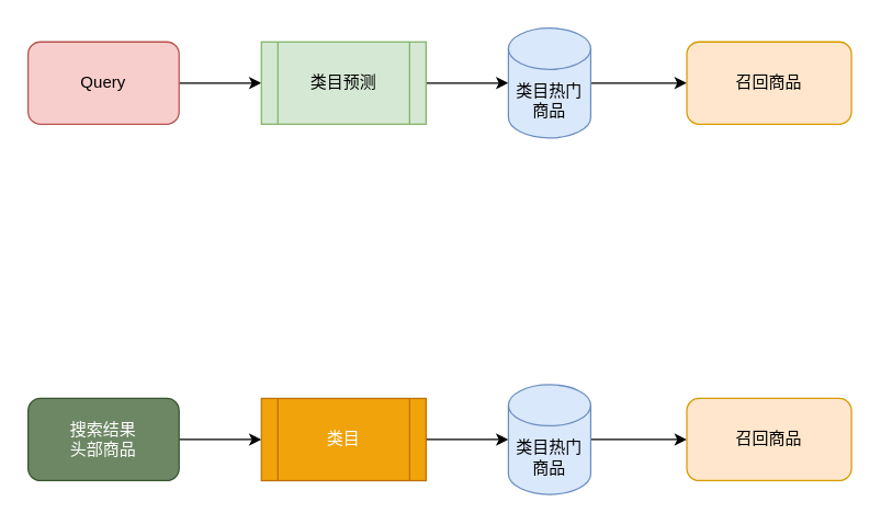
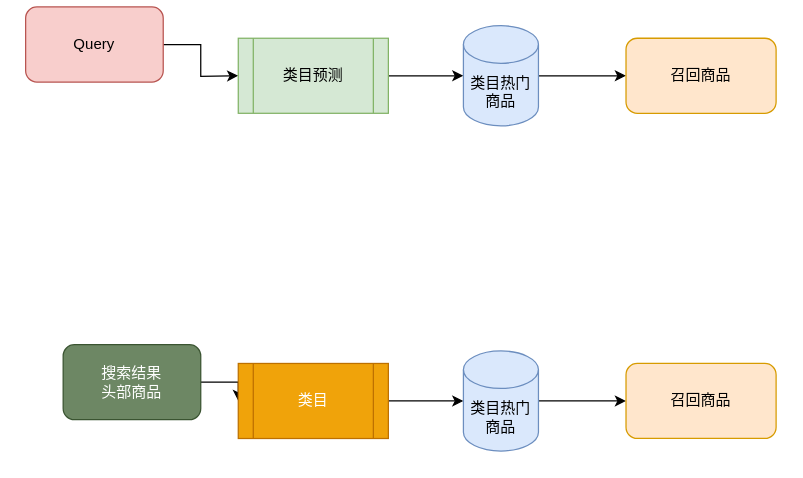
  <mxCell id="0" />
  <mxCell id="1" parent="0" />
  <mxCell id="2" style="edgeStyle=orthogonalEdgeStyle;rounded=0;orthogonalLoop=1;jettySize=auto;html=1;exitX=1;exitY=0.5;exitDx=0;exitDy=0;" edge="1" parent="1" source="3"><mxGeometry relative="1" as="geometry"><mxPoint x="190" y="60" as="targetPoint" /></mxGeometry></mxCell>
- <mxCell id="3" value="Query" style="rounded=1;whiteSpace=wrap;html=1;fillColor=#f8cecc;strokeColor=#b85450;" vertex="1" parent="1"><mxGeometry x="20" y="30" width="110" height="60" as="geometry" /></mxCell>
+ <mxCell id="3" value="Query" style="rounded=1;whiteSpace=wrap;html=1;fillColor=#f8cecc;strokeColor=#b85450;" vertex="1" parent="1"><mxGeometry x="20" y="5" width="110" height="60" as="geometry" /></mxCell>
  <mxCell id="4" style="edgeStyle=orthogonalEdgeStyle;rounded=0;orthogonalLoop=1;jettySize=auto;html=1;exitX=1;exitY=0.5;exitDx=0;exitDy=0;" edge="1" parent="1" source="5"><mxGeometry relative="1" as="geometry"><mxPoint x="370" y="60" as="targetPoint" /></mxGeometry></mxCell>
  <mxCell id="5" value="类目预测" style="shape=process;whiteSpace=wrap;html=1;backgroundOutline=1;fillColor=#d5e8d4;strokeColor=#82b366;" vertex="1" parent="1"><mxGeometry x="190" y="30" width="120" height="60" as="geometry" /></mxCell>
  <mxCell id="6" style="edgeStyle=orthogonalEdgeStyle;rounded=0;orthogonalLoop=1;jettySize=auto;html=1;exitX=1;exitY=0.5;exitDx=0;exitDy=0;exitPerimeter=0;" edge="1" parent="1" source="7"><mxGeometry relative="1" as="geometry"><mxPoint x="500" y="60" as="targetPoint" /></mxGeometry></mxCell>
  <mxCell id="7" value="类目热门商品" style="shape=cylinder3;whiteSpace=wrap;html=1;boundedLbl=1;backgroundOutline=1;size=15;fillColor=#dae8fc;strokeColor=#6c8ebf;" vertex="1" parent="1"><mxGeometry x="370" y="20" width="60" height="80" as="geometry" /></mxCell>
  <mxCell id="8" value="召回商品" style="rounded=1;whiteSpace=wrap;html=1;fillColor=#ffe6cc;strokeColor=#d79b00;" vertex="1" parent="1"><mxGeometry x="500" y="30" width="120" height="60" as="geometry" /></mxCell>
  <mxCell id="9" style="edgeStyle=orthogonalEdgeStyle;rounded=0;orthogonalLoop=1;jettySize=auto;html=1;exitX=1;exitY=0.5;exitDx=0;exitDy=0;" edge="1" parent="1" source="10"><mxGeometry relative="1" as="geometry"><mxPoint x="190" y="320" as="targetPoint" /></mxGeometry></mxCell>
- <mxCell id="10" value="搜索结果&lt;br&gt;头部商品" style="rounded=1;whiteSpace=wrap;html=1;fillColor=#6d8764;strokeColor=#3A5431;fontColor=#ffffff;" vertex="1" parent="1"><mxGeometry x="20" y="290" width="110" height="60" as="geometry" /></mxCell>
+ <mxCell id="10" value="搜索结果&lt;br&gt;头部商品" style="rounded=1;whiteSpace=wrap;html=1;fillColor=#6d8764;strokeColor=#3A5431;fontColor=#ffffff;" vertex="1" parent="1"><mxGeometry x="50" y="275" width="110" height="60" as="geometry" /></mxCell>
  <mxCell id="11" style="edgeStyle=orthogonalEdgeStyle;rounded=0;orthogonalLoop=1;jettySize=auto;html=1;exitX=1;exitY=0.5;exitDx=0;exitDy=0;" edge="1" parent="1" source="12"><mxGeometry relative="1" as="geometry"><mxPoint x="370" y="320" as="targetPoint" /></mxGeometry></mxCell>
  <mxCell id="12" value="类目" style="shape=process;whiteSpace=wrap;html=1;backgroundOutline=1;fillColor=#f0a30a;strokeColor=#BD7000;fontColor=#ffffff;" vertex="1" parent="1"><mxGeometry x="190" y="290" width="120" height="60" as="geometry" /></mxCell>
  <mxCell id="13" style="edgeStyle=orthogonalEdgeStyle;rounded=0;orthogonalLoop=1;jettySize=auto;html=1;exitX=1;exitY=0.5;exitDx=0;exitDy=0;exitPerimeter=0;" edge="1" parent="1" source="14"><mxGeometry relative="1" as="geometry"><mxPoint x="500" y="320" as="targetPoint" /></mxGeometry></mxCell>
  <mxCell id="14" value="类目热门商品" style="shape=cylinder3;whiteSpace=wrap;html=1;boundedLbl=1;backgroundOutline=1;size=15;fillColor=#dae8fc;strokeColor=#6c8ebf;" vertex="1" parent="1"><mxGeometry x="370" y="280" width="60" height="80" as="geometry" /></mxCell>
  <mxCell id="15" value="召回商品" style="rounded=1;whiteSpace=wrap;html=1;fillColor=#ffe6cc;strokeColor=#d79b00;" vertex="1" parent="1"><mxGeometry x="500" y="290" width="120" height="60" as="geometry" /></mxCell>
